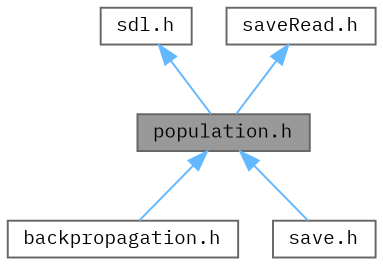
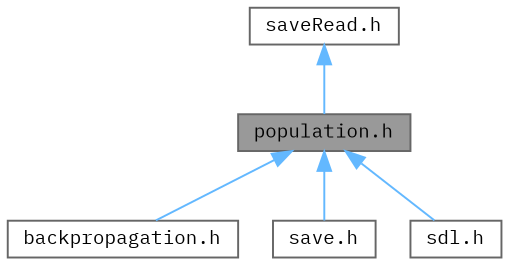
  digraph {
    fontname="IBM Plex Mono"
    node [color=grey40 fillcolor=white fontname="IBM Plex Mono" fontsize=10 shape=box style=filled]
    edge [color=steelblue1 dir=back fontname="IBM Plex Mono" fontsize=10 labelfontname=Helvetica labelfontsize=10 style=solid]
    n1 [color=gray40 fillcolor=grey60 fontcolor=black height=0.2 label="population.h" width=0.4]
    n2 [height=0.2 label="backpropagation.h" width=0.4]
    n3 [height=0.2 label="save.h" width=0.4]
    n4 [height=0.2 label="sdl.h" width=0.4]
    n5 [height=0.2 label="saveRead.h" width=0.4]
    n1 -> n2
    n1 -> n3
-   n4 -> n1
+   n1 -> n4
    n5 -> n1
  }
